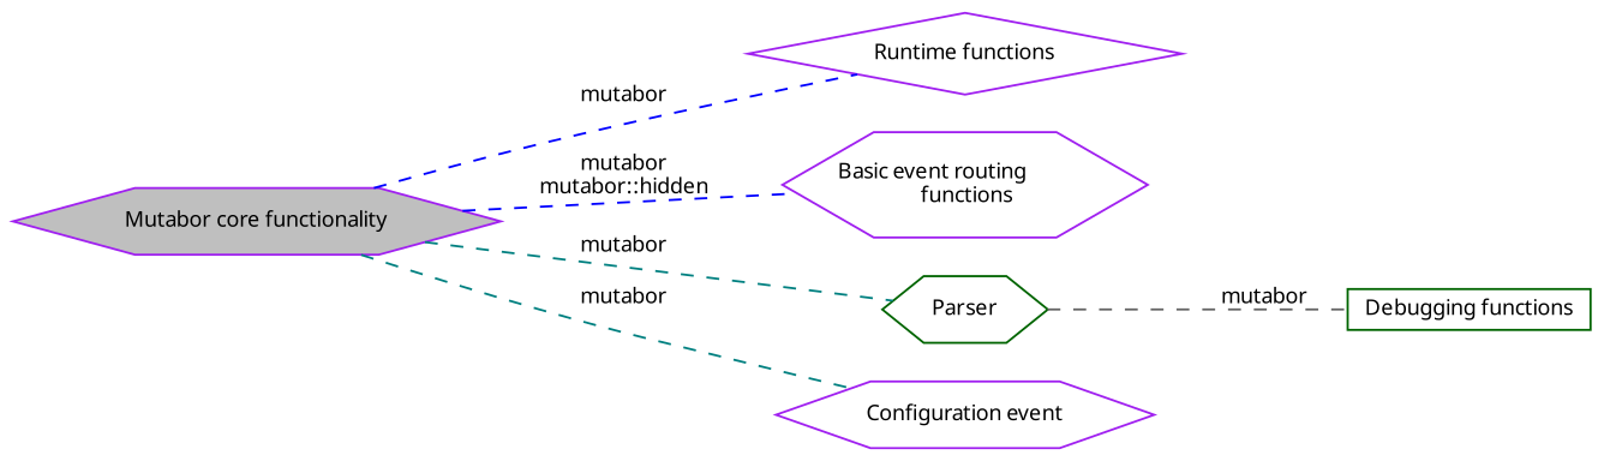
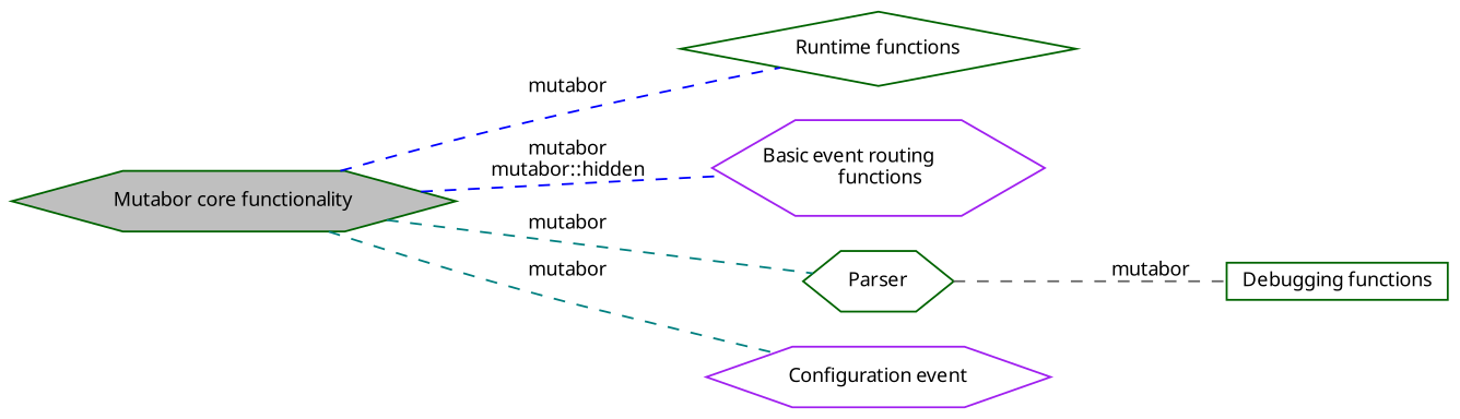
  digraph {
    fontname="Noto Sans"
    rankdir=LR
    node [color=darkgreen fillcolor=white fontname="Noto Sans" fontsize=10 shape=hexagon style=filled]
    edge [color=blue dir=none fontname="Noto Sans" fontsize=10 labelfontname=Sans labelfontsize=10 shape=plaintext style=dashed]
-   n1 [color=purple height=0.2 label="Runtime functions" shape=diamond width=0.4]
-   n2 [color=purple fillcolor=grey75 fontcolor=black height=0.2 label="Mutabor core functionality" width=0.4]
+   n1 [height=0.2 label="Runtime functions" shape=diamond width=0.4]
+   n2 [fillcolor=grey75 fontcolor=black height=0.2 label="Mutabor core functionality" width=0.4]
    n3 [color=purple height=0.2 label="Basic event routing\l functions" width=0.4]
    n4 [height=0.2 label=Parser width=0.4]
    n5 [color=purple height=0.2 label="Configuration event" width=0.4]
    n6 [height=0.2 label="Debugging functions" shape=box width=0.4]
    n2 -> n1 [label=mutabor]
    n2 -> n3 [label="mutabor\nmutabor::hidden"]
    n2 -> n4 [color=teal label=mutabor]
    n2 -> n5 [color=teal label=mutabor]
    n4 -> n6 [color=gray40 label=mutabor]
  }
